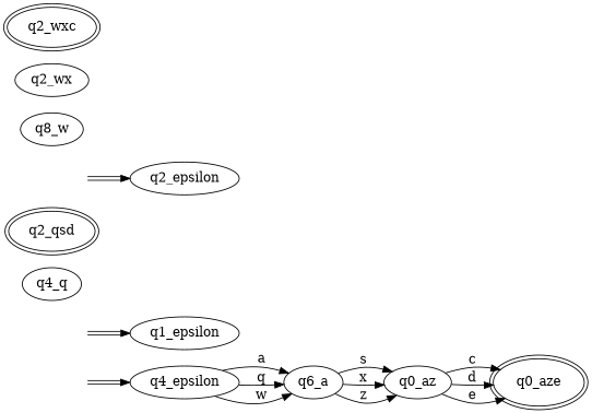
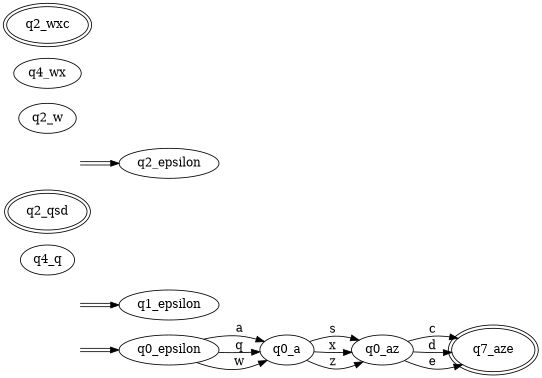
  digraph {
    rankdir=LR
-   n1 [label=q4_epsilon]
-   n2 [label=q6_a]
+   n1 [label=q0_epsilon]
+   n2 [label=q0_a]
    n3 [label=q0_az]
-   n4 [label=q0_aze peripheries=2]
+   n4 [label=q7_aze peripheries=2]
    n5 [label=q1_epsilon]
    n6 [label=q4_q]
    n7 [label=q2_qsd peripheries=2]
    n8 [label=q2_epsilon]
-   n9 [label=q8_w]
-   n10 [label=q2_wx]
+   n9 [label=q2_w]
+   n10 [label=q4_wx]
    n11 [label=q2_wxc peripheries=2]
    start4 [style=invis]
    start8 [style=invis]
    start0 [style=invis]
    n1 -> n2 [label=a]
    n1 -> n2 [label=q]
    n1 -> n2 [label=w]
    n2 -> n3 [label=s]
    n2 -> n3 [label=x]
    n2 -> n3 [label=z]
    n3 -> n4 [label=c]
    n3 -> n4 [label=d]
    n3 -> n4 [label=e]
    start4 -> n5 [color="black:white:black"]
    start8 -> n8 [color="black:white:black"]
    start0 -> n1 [color="black:white:black"]
  }
